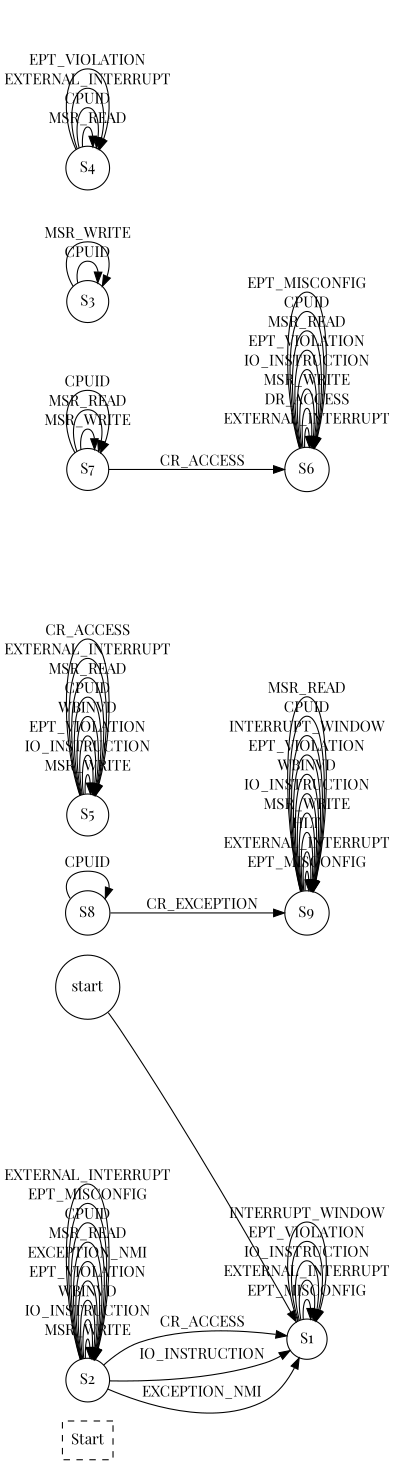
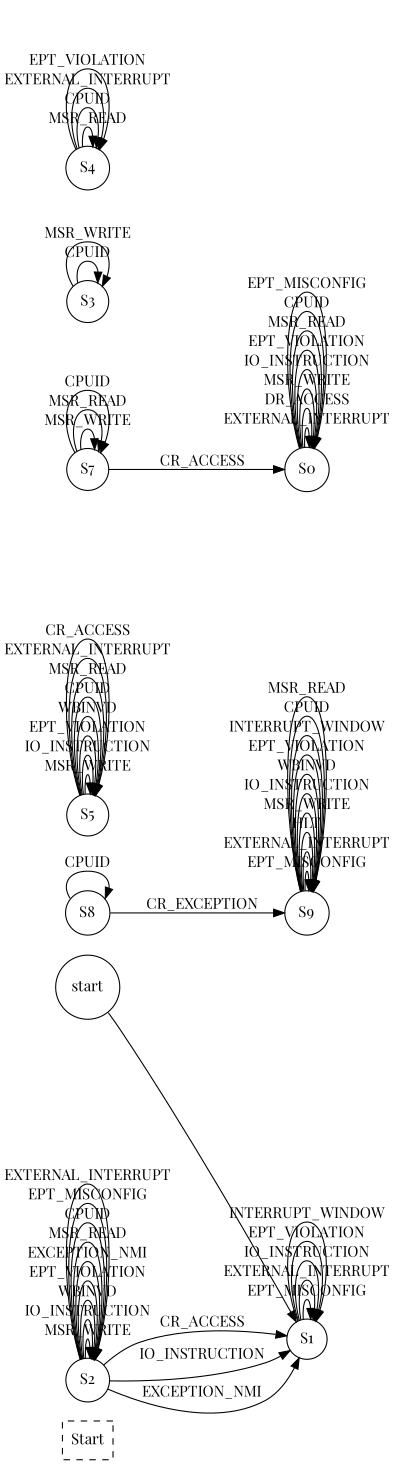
  digraph {
    fontname="Playfair Display"
    rankdir=LR
    node [fontname="Playfair Display" shape=circle]
    edge [fontname="Playfair Display"]
    n1 [label=Start shape=box style=dashed width=0.2]
    start
    S1
    S2
    S9
    S5
-   S6
+   S6 [label=S0]
    S7
    S3
    S8
    S4
    start -> S1
    S1 -> S1 [label=EPT_MISCONFIG]
    S1 -> S1 [label=EXTERNAL_INTERRUPT]
    S1 -> S1 [label=IO_INSTRUCTION]
    S1 -> S1 [label=EPT_VIOLATION]
    S1 -> S1 [label=INTERRUPT_WINDOW]
    S2 -> S1 [label=CR_ACCESS]
    S2 -> S1 [label=IO_INSTRUCTION]
    S2 -> S1 [label=EXCEPTION_NMI]
    S2 -> S2 [label=MSR_WRITE]
    S2 -> S2 [label=IO_INSTRUCTION]
    S2 -> S2 [label=WBINVD]
    S2 -> S2 [label=EPT_VIOLATION]
    S2 -> S2 [label=EXCEPTION_NMI]
    S2 -> S2 [label=MSR_READ]
    S2 -> S2 [label=CPUID]
    S2 -> S2 [label=EPT_MISCONFIG]
    S2 -> S2 [label=EXTERNAL_INTERRUPT]
    S9 -> S9 [label=EPT_MISCONFIG]
    S9 -> S9 [label=EXTERNAL_INTERRUPT]
    S9 -> S9 [label=HLT]
    S9 -> S9 [label=MSR_WRITE]
    S9 -> S9 [label=IO_INSTRUCTION]
    S9 -> S9 [label=WBINVD]
    S9 -> S9 [label=EPT_VIOLATION]
    S9 -> S9 [label=INTERRUPT_WINDOW]
    S9 -> S9 [label=CPUID]
    S9 -> S9 [label=MSR_READ]
    S5 -> S5 [label=MSR_WRITE]
    S5 -> S5 [label=IO_INSTRUCTION]
    S5 -> S5 [label=EPT_VIOLATION]
    S5 -> S5 [label=WBINVD]
    S5 -> S5 [label=CPUID]
    S5 -> S5 [label=MSR_READ]
    S5 -> S5 [label=EXTERNAL_INTERRUPT]
    S5 -> S5 [label=CR_ACCESS]
    S6 -> S6 [label=EXTERNAL_INTERRUPT]
    S6 -> S6 [label=DR_ACCESS]
    S6 -> S6 [label=MSR_WRITE]
    S6 -> S6 [label=IO_INSTRUCTION]
    S6 -> S6 [label=EPT_VIOLATION]
    S6 -> S6 [label=MSR_READ]
    S6 -> S6 [label=CPUID]
    S6 -> S6 [label=EPT_MISCONFIG]
    S7 -> S6 [label=CR_ACCESS]
    S7 -> S7 [label=MSR_WRITE]
    S7 -> S7 [label=MSR_READ]
    S7 -> S7 [label=CPUID]
    S3 -> S3 [label=CPUID]
    S3 -> S3 [label=MSR_WRITE]
    S8 -> S9 [label=CR_EXCEPTION]
    S8 -> S8 [label=CPUID]
    S4 -> S4 [label=MSR_READ]
    S4 -> S4 [label=CPUID]
    S4 -> S4 [label=EXTERNAL_INTERRUPT]
    S4 -> S4 [label=EPT_VIOLATION]
  }
